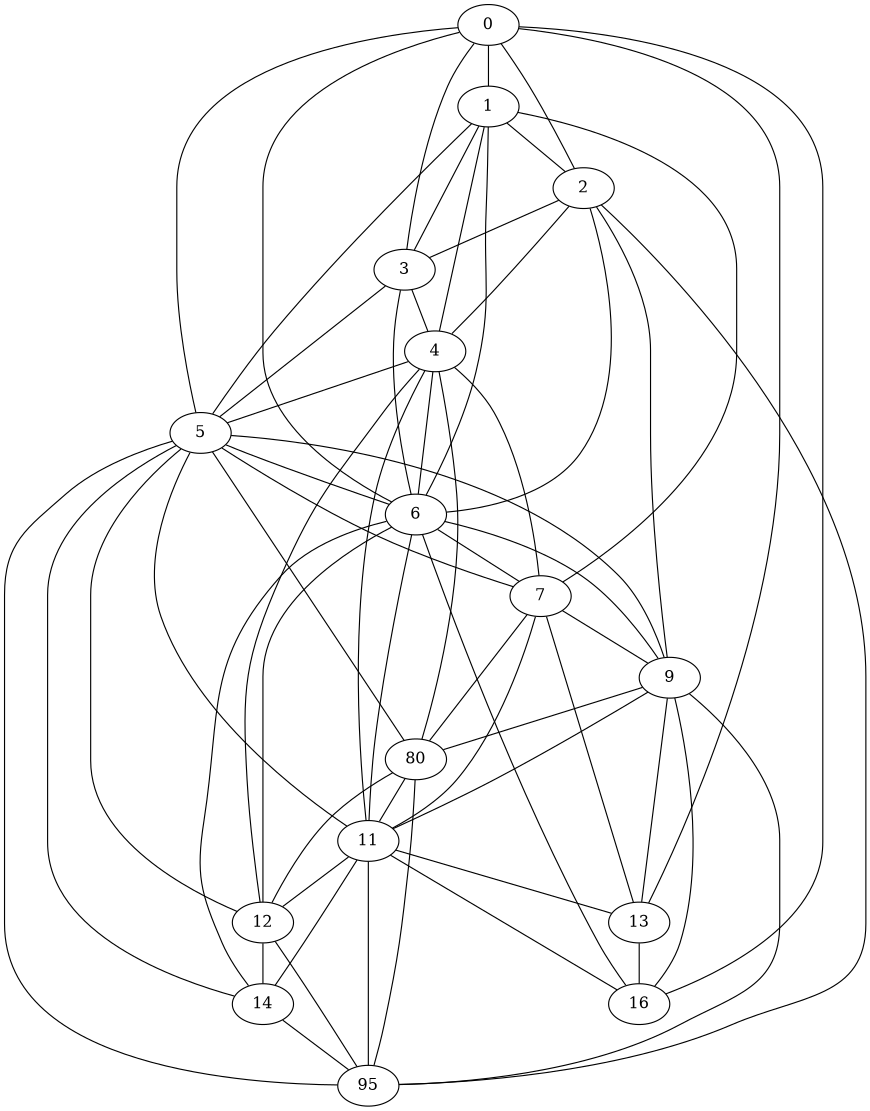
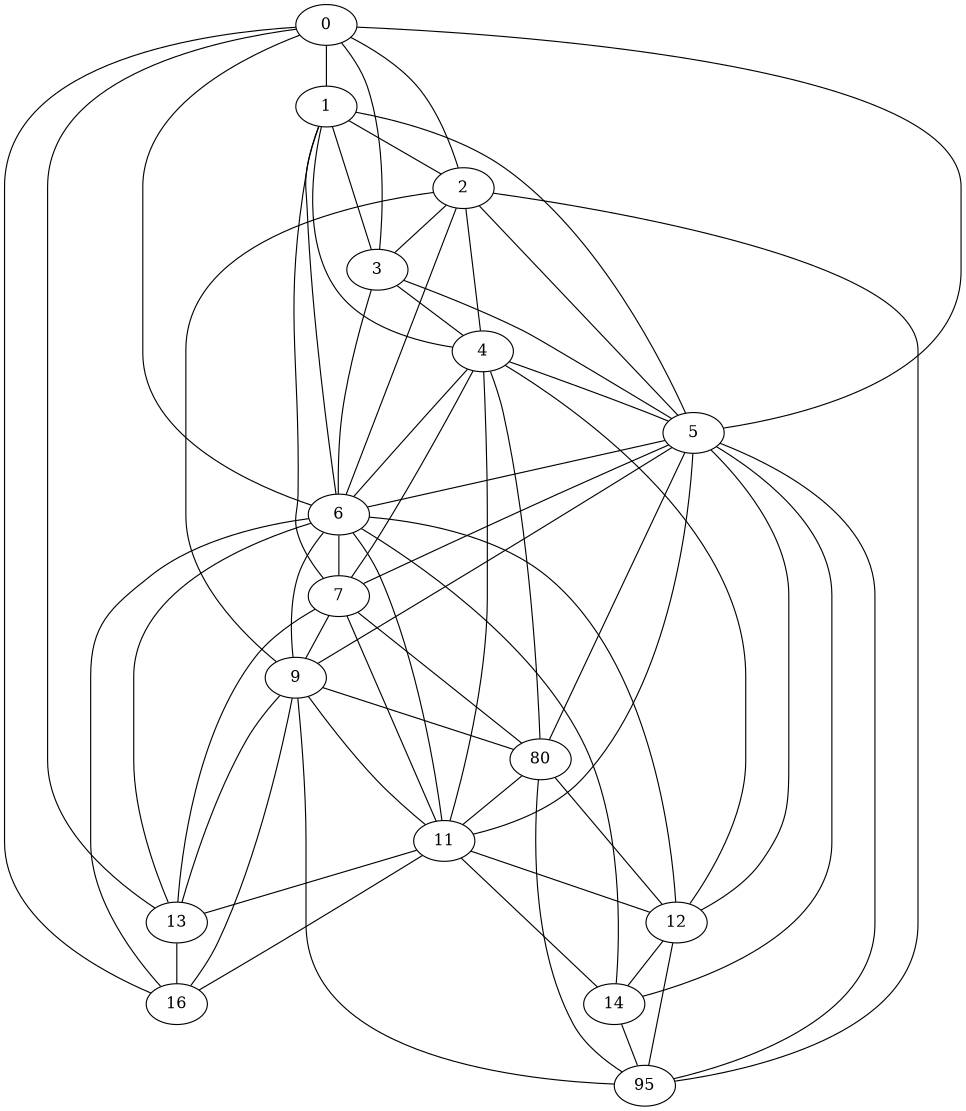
  graph {
    0
    1
    2
    3
    13
    5
    6
    16
    4
    7
    9
    n12 [label=95]
    n13 [label=80]
    11
    12
    14
    0 -- 1
    0 -- 2
    0 -- 3
    0 -- 13
    0 -- 5
    0 -- 6
    0 -- 16
    1 -- 2
    1 -- 3
    1 -- 5
    1 -- 6
    1 -- 4
    1 -- 7
    2 -- 3
+   2 -- 5
    2 -- 6
    2 -- 4
    2 -- 9
    2 -- n12
    3 -- 5
    3 -- 6
    3 -- 4
    13 -- 16
    5 -- 6
    5 -- 7
    5 -- 9
    5 -- n12
    5 -- n13
    5 -- 11
    5 -- 12
    5 -- 14
+   6 -- 13
    6 -- 16
    6 -- 7
    6 -- 9
    6 -- 11
    6 -- 12
    6 -- 14
    4 -- 5
    4 -- 6
    4 -- 7
    4 -- n13
    4 -- 11
    4 -- 12
    7 -- 13
    7 -- 9
    7 -- n13
    7 -- 11
    9 -- 13
    9 -- 16
    9 -- n12
    9 -- n13
    9 -- 11
    n13 -- n12
    n13 -- 11
    n13 -- 12
    11 -- 13
    11 -- 16
-   11 -- n12
    11 -- 12
    11 -- 14
    12 -- n12
    12 -- 14
    14 -- n12
  }
